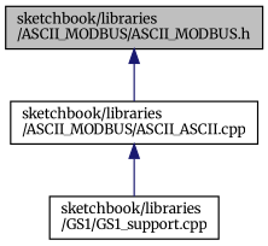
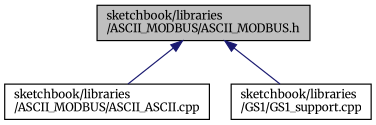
  digraph {
    fontname=Merriweather
    node [color=black fillcolor=white fontname=Merriweather fontsize=10 shape=record style=filled]
    edge [color=midnightblue dir=back fontname=Merriweather fontsize=10 labelfontname=Helvetica labelfontsize=10 style=solid]
    n1 [fillcolor=grey75 fontcolor=black height=0.2 label="sketchbook/libraries\l/ASCII_MODBUS/ASCII_MODBUS.h" width=0.4]
    n2 [height=0.2 label="sketchbook/libraries\l/ASCII_MODBUS/ASCII_ASCII.cpp" width=0.4]
    n3 [height=0.2 label="sketchbook/libraries\l/GS1/GS1_support.cpp" width=0.4]
    n1 -> n2
-   n2 -> n3
+   n1 -> n3
  }
